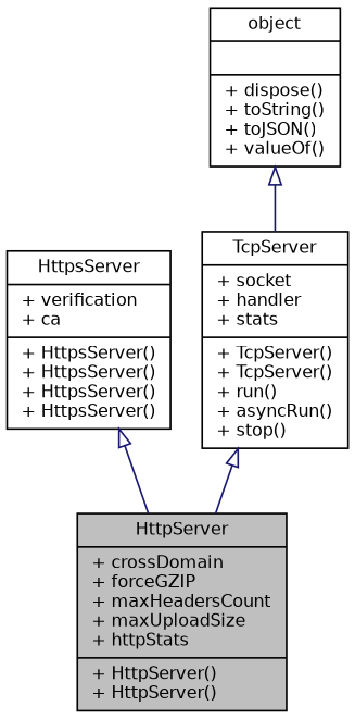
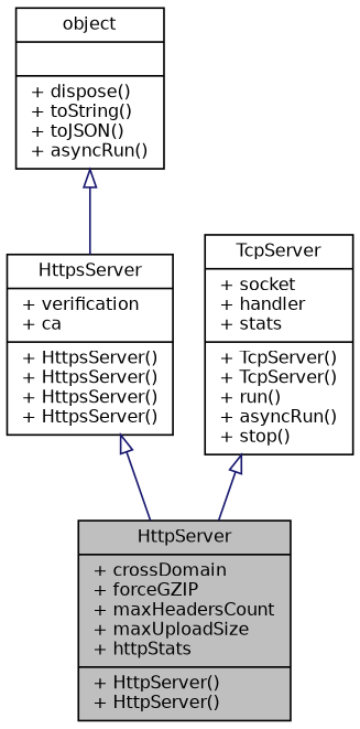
  digraph {
    node [color=black fillcolor=white fontname=Helvetica fontsize=10 shape=record style=filled]
    edge [arrowtail=onormal color=midnightblue dir=back fontname=Helvetica fontsize=10 labelfontname=Helvetica labelfontsize=10 style=solid]
    n1 [fillcolor=grey75 fontcolor=black height=0.2 label="{HttpServer\n|+ crossDomain\l+ forceGZIP\l+ maxHeadersCount\l+ maxUploadSize\l+ httpStats\l|+ HttpServer()\l+ HttpServer()\l}" width=0.4]
    n2 [height=0.2 label="{HttpsServer\n|+ verification\l+ ca\l|+ HttpsServer()\l+ HttpsServer()\l+ HttpsServer()\l+ HttpsServer()\l}" width=0.4]
    n3 [height=0.2 label="{TcpServer\n|+ socket\l+ handler\l+ stats\l|+ TcpServer()\l+ TcpServer()\l+ run()\l+ asyncRun()\l+ stop()\l}" width=0.4]
-   n4 [height=0.2 label="{object\n||+ dispose()\l+ toString()\l+ toJSON()\l+ valueOf()\l}" width=0.4]
+   n4 [height=0.2 label="{object\n||+ dispose()\l+ toString()\l+ toJSON()\l+ asyncRun()\l}" width=0.4]
    n2 -> n1
    n3 -> n1
-   n4 -> n3
+   n4 -> n2
  }
